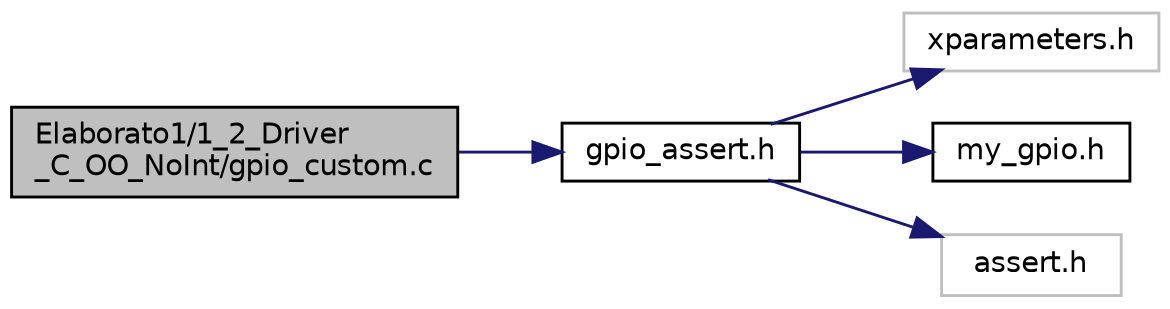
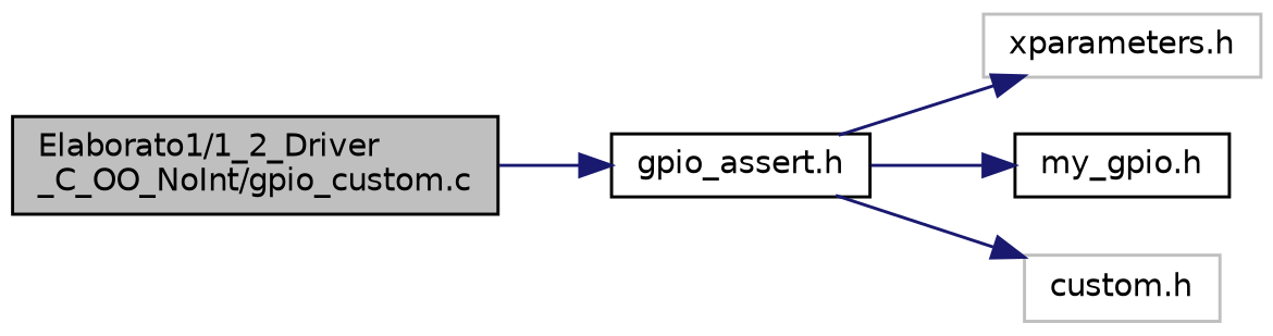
  digraph {
    rankdir=LR
    node [color=black fillcolor=white fontname=Helvetica fontsize=10 shape=record style=filled]
    edge [color=midnightblue fontname=Helvetica fontsize=10 labelfontname=Helvetica labelfontsize=10 style=solid]
    n1 [fillcolor=grey75 fontcolor=black height=0.2 label="Elaborato1/1_2_Driver\l_C_OO_NoInt/gpio_custom.c" width=0.4]
    n2 [height=0.2 label="gpio_assert.h" width=0.4]
    n3 [color=grey75 height=0.2 label="xparameters.h" width=0.4]
    n4 [height=0.2 label="my_gpio.h" width=0.4]
-   n5 [color=grey75 height=0.2 label="assert.h" width=0.4]
+   n5 [color=grey75 height=0.2 label="custom.h" width=0.4]
    n1 -> n2
    n2 -> n3
    n2 -> n4
    n2 -> n5
  }
